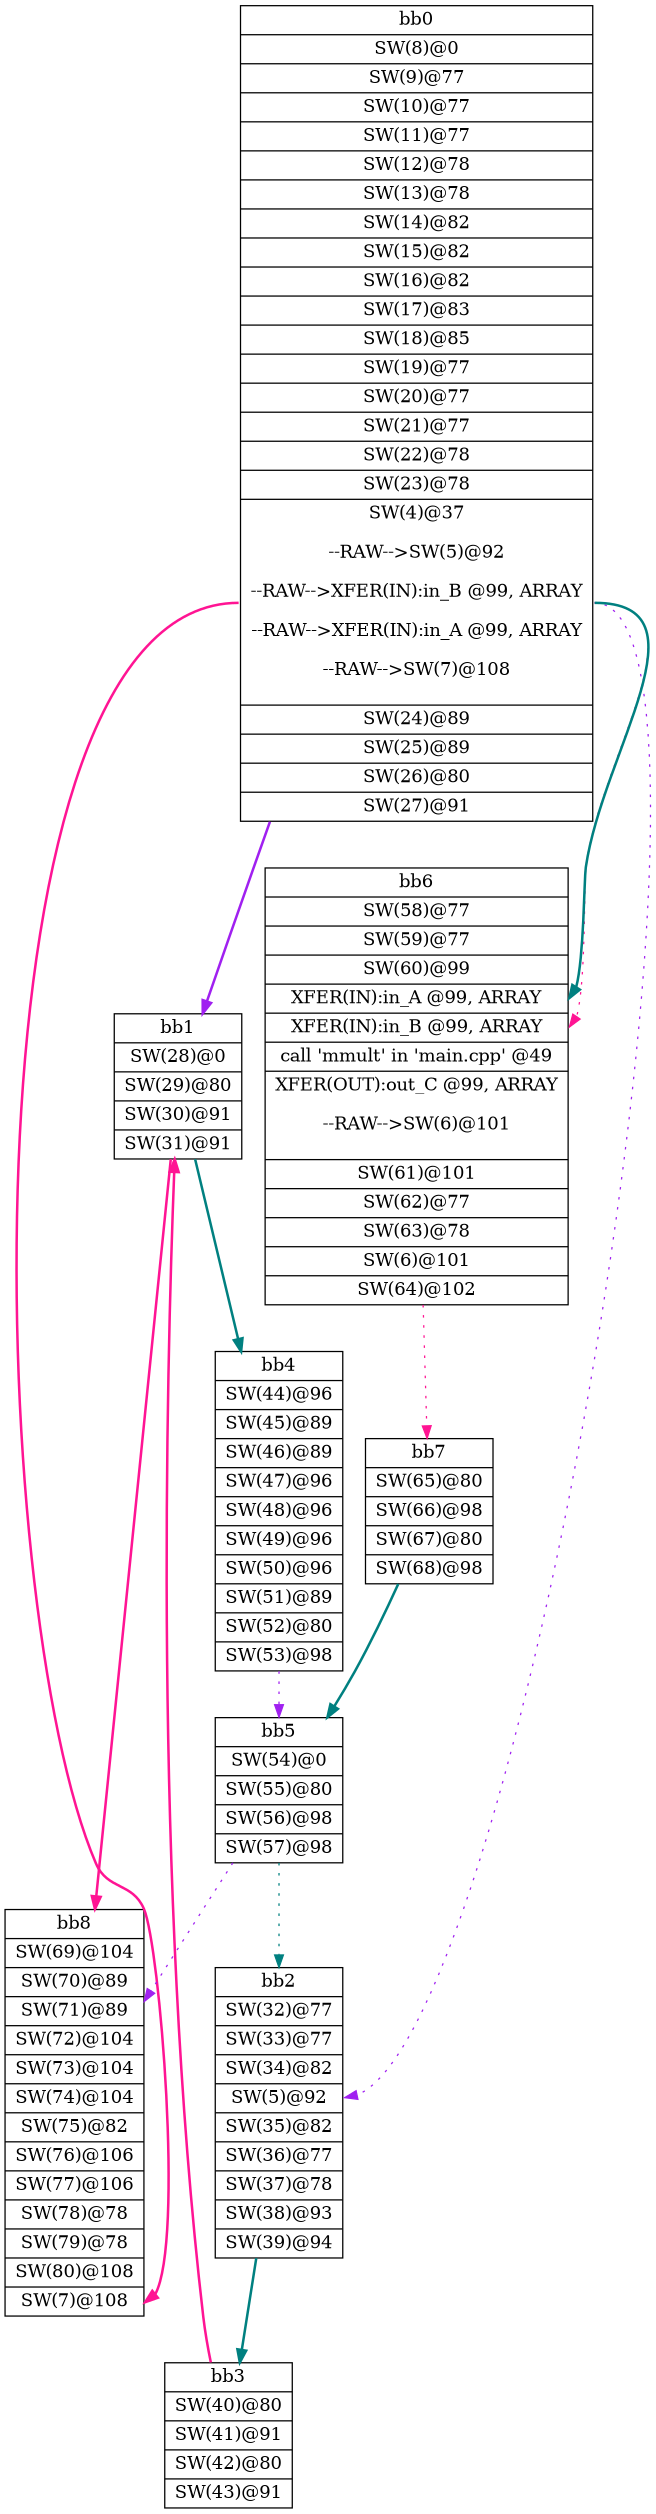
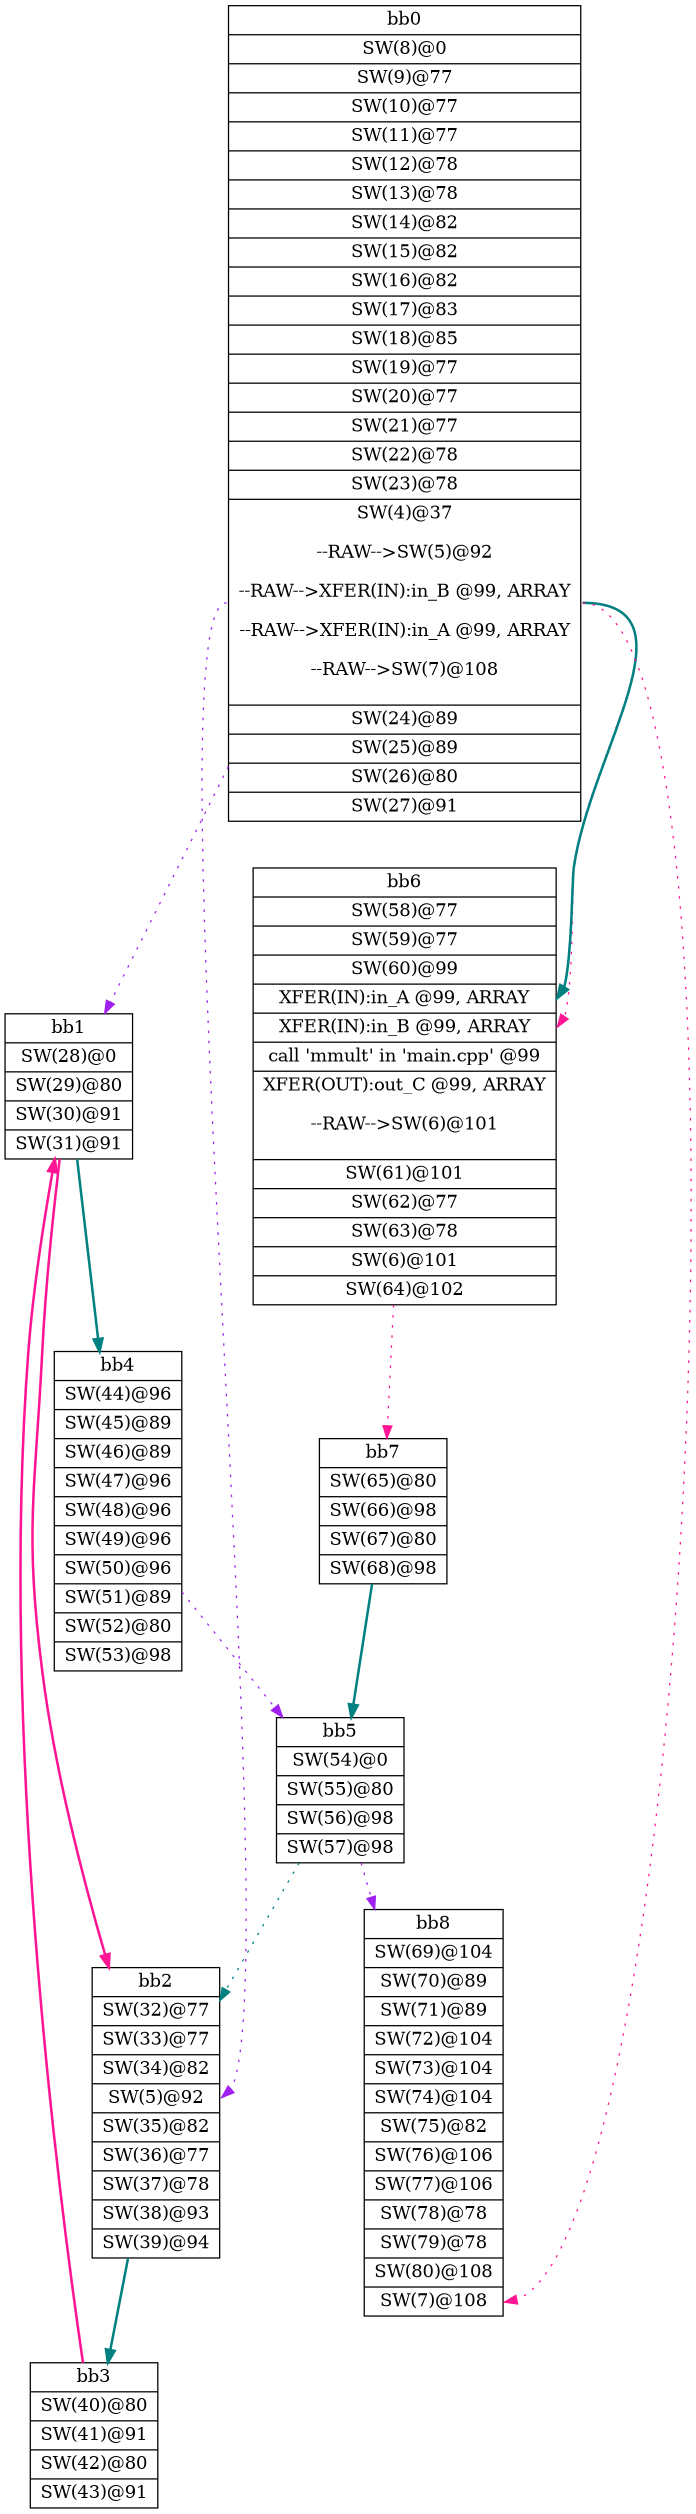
  digraph {
    node [shape=record]
    edge [color=deeppink style=dotted]
    n1 [label="{bb0|<x0x2bab770>SW(8)@0\n|<x0x2babb20>SW(9)@77\n|<x0x2babcf0>SW(10)@77\n|<x0x2babf30>SW(11)@77\n|<x0x2bac170>SW(12)@78\n|<x0x2bac3b0>SW(13)@78\n|<x0x2bac5f0>SW(14)@82\n|<x0x2bac800>SW(15)@82\n|<x0x2baca10>SW(16)@82\n|<x0x2bacc50>SW(17)@83\n|<x0x2bacea0>SW(18)@85\n|<x0x2bad0c0>SW(19)@77\n|<x0x2badb10>SW(20)@77\n|<x0x2badcc0>SW(21)@77\n|<x0x2badee0>SW(22)@78\n|<x0x2bae100>SW(23)@78\n|<x0x2ba4110>SW(4)@37\n\n--RAW--\>SW(5)@92\n\n--RAW--\>XFER(IN):in_B @99, ARRAY\n\n--RAW--\>XFER(IN):in_A @99, ARRAY\n\n--RAW--\>SW(7)@108\n\n|<x0x2bae320>SW(24)@89\n|<x0x2bae530>SW(25)@89\n|<x0x2bae770>SW(26)@80\n|<x0x2bae9b0>SW(27)@91\n}"]
    n2 [label="{bb1|<x0x2baeda0>SW(28)@0\n|<x0x2baeef0>SW(29)@80\n|<x0x2baf0c0>SW(30)@91\n|<x0x2baf2b0>SW(31)@91\n}"]
    n3 [label="{bb2|<x0x2baeba0>SW(32)@77\n|<x0x2baf880>SW(33)@77\n|<x0x2bafac0>SW(34)@82\n|<x0x2ba43d0>SW(5)@92\n|<x0x2bafd80>SW(35)@82\n|<x0x2baff90>SW(36)@77\n|<x0x2bb01b0>SW(37)@78\n|<x0x2bb03d0>SW(38)@93\n|<x0x2bb05f0>SW(39)@94\n}"]
-   n4 [label="{bb6|<x0x2bb3180>SW(58)@77\n|<x0x2bb3500>SW(59)@77\n|<x0x2bb3720>SW(60)@99\n|<x0x2bb6ea0>XFER(IN):in_A @99, ARRAY\n|<x0x2bb6f80>XFER(IN):in_B @99, ARRAY\n|<x0x2ba0590>call 'mmult' in 'main.cpp' @49\n|<x0x2bb7060>XFER(OUT):out_C @99, ARRAY\n\n--RAW--\>SW(6)@101\n\n|<x0x2bb3940>SW(61)@101\n|<x0x2bb3ba0>SW(62)@77\n|<x0x2bb3de0>SW(63)@78\n|<x0x2ba4fe0>SW(6)@101\n|<x0x2bb4000>SW(64)@102\n}"]
+   n4 [label="{bb6|<x0x2bb3180>SW(58)@77\n|<x0x2bb3500>SW(59)@77\n|<x0x2bb3720>SW(60)@99\n|<x0x2bb6ea0>XFER(IN):in_A @99, ARRAY\n|<x0x2bb6f80>XFER(IN):in_B @99, ARRAY\n|<x0x2ba0590>call 'mmult' in 'main.cpp' @99\n|<x0x2bb7060>XFER(OUT):out_C @99, ARRAY\n\n--RAW--\>SW(6)@101\n\n|<x0x2bb3940>SW(61)@101\n|<x0x2bb3ba0>SW(62)@77\n|<x0x2bb3de0>SW(63)@78\n|<x0x2ba4fe0>SW(6)@101\n|<x0x2bb4000>SW(64)@102\n}"]
    n5 [label="{bb8|<x0x2bb4c00>SW(69)@104\n|<x0x2bb50c0>SW(70)@89\n|<x0x2bb52e0>SW(71)@89\n|<x0x2bb5520>SW(72)@104\n|<x0x2bb5710>SW(73)@104\n|<x0x2bb5920>SW(74)@104\n|<x0x2bb5af0>SW(75)@82\n|<x0x2bb5d10>SW(76)@106\n|<x0x2bb5f00>SW(77)@106\n|<x0x2bb6110>SW(78)@78\n|<x0x2bb6350>SW(79)@78\n|<x0x2bb6570>SW(80)@108\n|<x0x2baa120>SW(7)@108\n}"]
    n6 [label="{bb4|<x0x2bb1130>SW(44)@96\n|<x0x2bb1530>SW(45)@89\n|<x0x2bb1750>SW(46)@89\n|<x0x2bb1990>SW(47)@96\n|<x0x2bb1b80>SW(48)@96\n|<x0x2bb1d90>SW(49)@96\n|<x0x2bb2000>SW(50)@96\n|<x0x2bb21f0>SW(51)@89\n|<x0x2bb2430>SW(52)@80\n|<x0x2bb2670>SW(53)@98\n}"]
    n7 [label="{bb3|<x0x2bb0800>SW(40)@80\n|<x0x2bb0af0>SW(41)@91\n|<x0x2bb0ce0>SW(42)@80\n|<x0x2bb0f20>SW(43)@91\n}"]
    n8 [label="{bb7|<x0x2bb4210>SW(65)@80\n|<x0x2bb4570>SW(66)@98\n|<x0x2bb4760>SW(67)@80\n|<x0x2bb49a0>SW(68)@98\n}"]
    n9 [label="{bb5|<x0x2bb2860>SW(54)@0\n|<x0x2bb2bd0>SW(55)@80\n|<x0x2bb2d80>SW(56)@98\n|<x0x2bb2f70>SW(57)@98\n}"]
-   n1 -> n2 [color=purple style=bold]
+   n1 -> n2 [color=purple]
    n1 -> n3 [color=purple headport=x0x2ba43d0 tailport=x0x2ba4110]
    n1 -> n4 [headport=x0x2bb6f80 tailport=x0x2ba4110]
    n1 -> n4 [color=teal headport=x0x2bb6ea0 style=bold tailport=x0x2ba4110]
-   n1 -> n5 [headport=x0x2baa120 style=bold tailport=x0x2ba4110]
-   n2 -> n5 [style=bold]
+   n1 -> n5 [headport=x0x2baa120 tailport=x0x2ba4110]
+   n2 -> n3 [style=bold]
    n2 -> n6 [color=teal style=bold]
    n3 -> n7 [color=teal style=bold]
    n4 -> n8
    n6 -> n9 [color=purple]
    n7 -> n2 [style=bold]
    n8 -> n9 [color=teal style=bold]
    n9 -> n3 [color=teal]
    n9 -> n5 [color=purple]
  }
